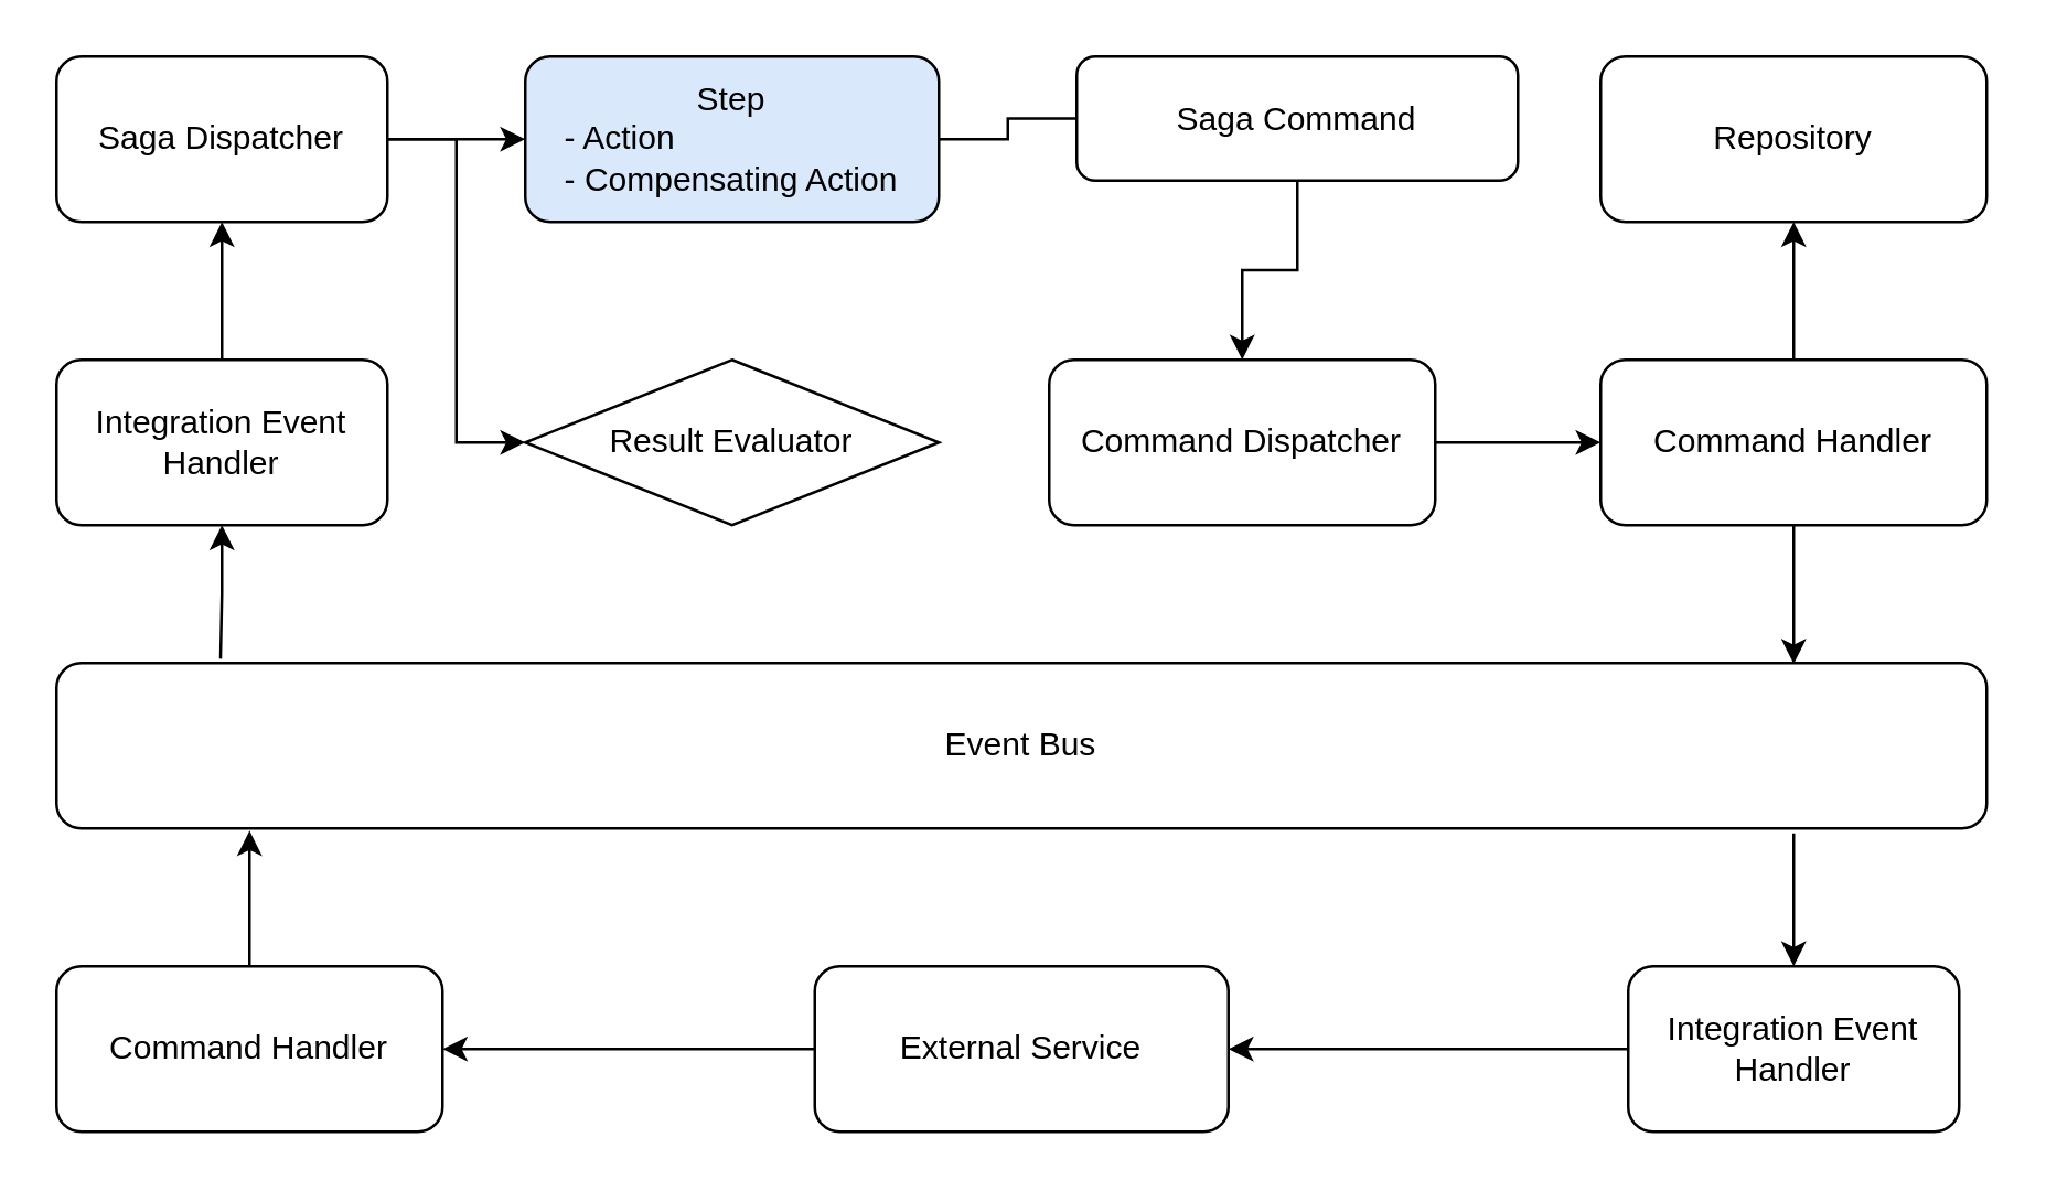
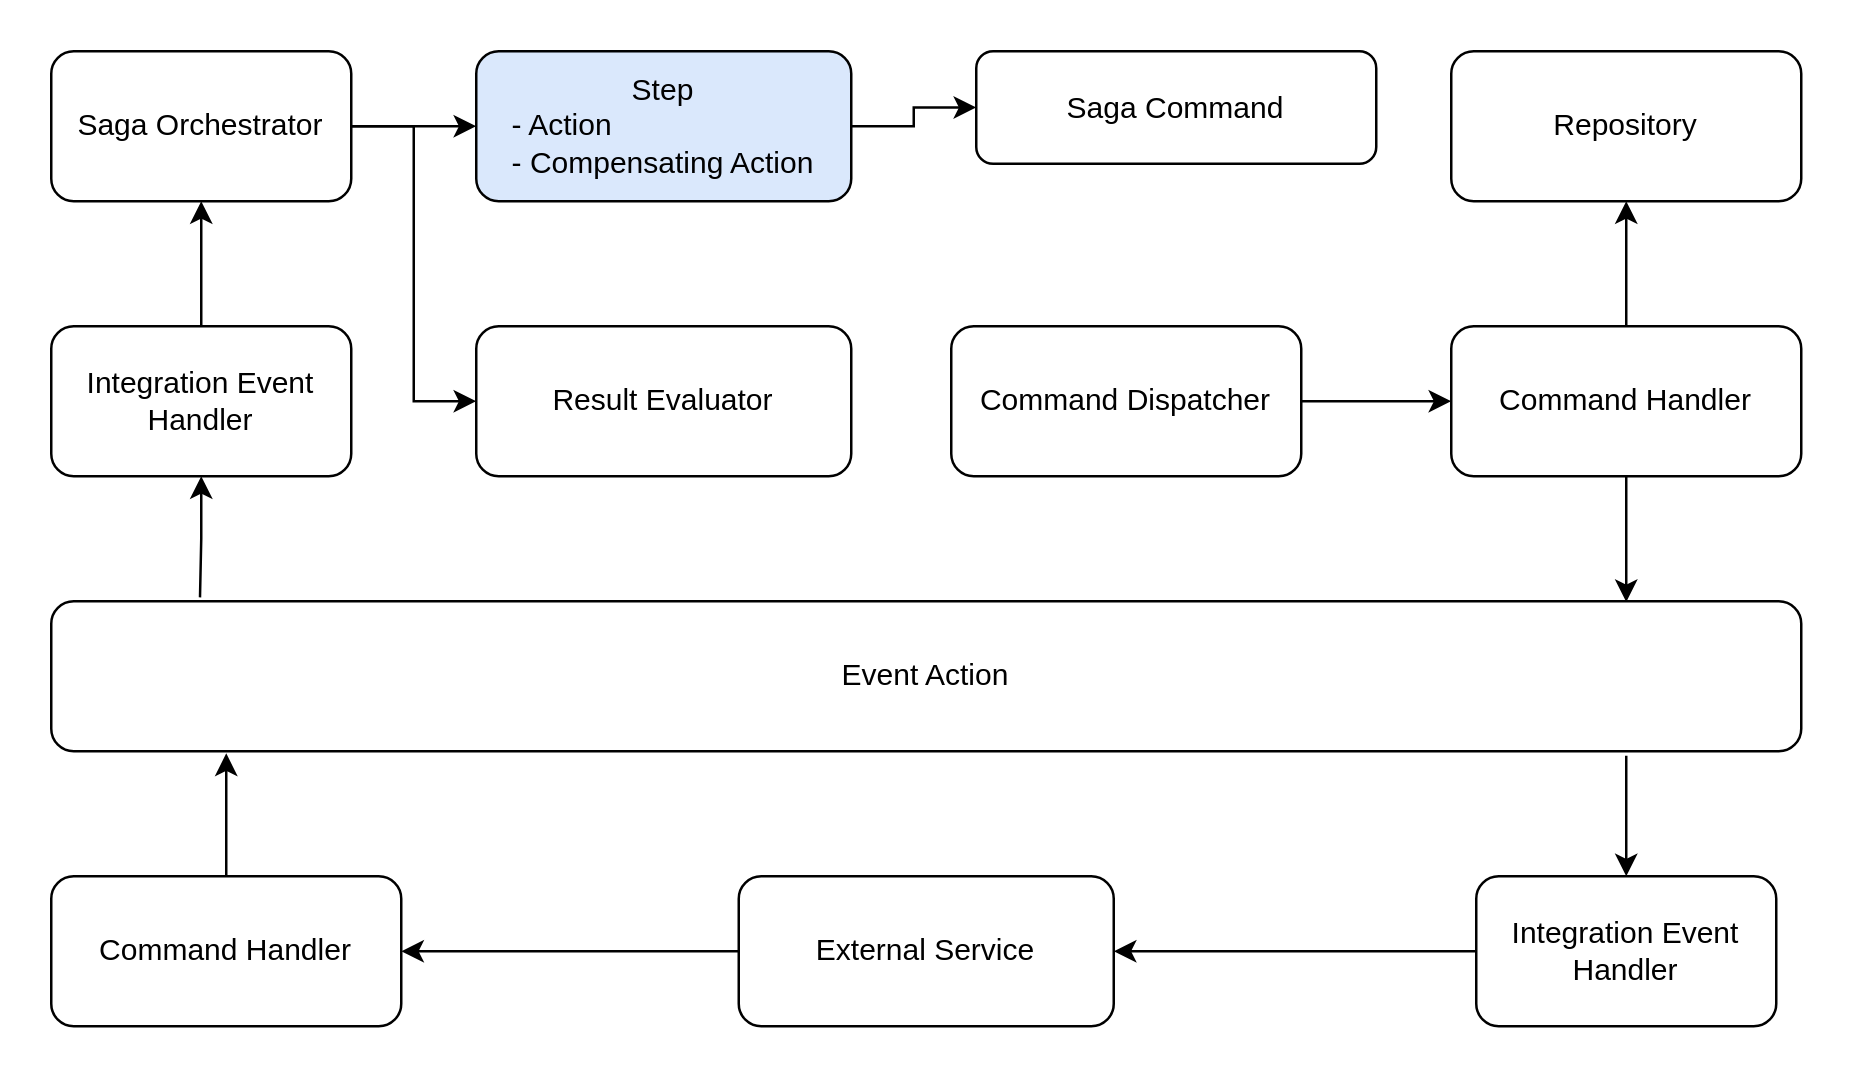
  <mxCell id="0" />
  <mxCell id="1" parent="0" />
  <mxCell id="2" style="edgeStyle=orthogonalEdgeStyle;rounded=0;orthogonalLoop=1;jettySize=auto;html=1;entryX=0;entryY=0.5;entryDx=0;entryDy=0;" edge="1" parent="1" source="4" target="14"><mxGeometry relative="1" as="geometry" /></mxCell>
  <mxCell id="3" style="edgeStyle=orthogonalEdgeStyle;rounded=0;orthogonalLoop=1;jettySize=auto;html=1;entryX=0;entryY=0.5;entryDx=0;entryDy=0;" edge="1" parent="1" source="4" target="16"><mxGeometry relative="1" as="geometry" /></mxCell>
- <mxCell id="4" value="Saga Dispatcher" style="rounded=1;whiteSpace=wrap;html=1;" vertex="1" parent="1"><mxGeometry x="20" y="20" width="120" height="60" as="geometry" /></mxCell>
+ <mxCell id="4" value="Saga Orchestrator" style="rounded=1;whiteSpace=wrap;html=1;" vertex="1" parent="1"><mxGeometry x="20" y="20" width="120" height="60" as="geometry" /></mxCell>
  <mxCell id="5" style="edgeStyle=orthogonalEdgeStyle;rounded=0;orthogonalLoop=1;jettySize=auto;html=1;entryX=0;entryY=0.5;entryDx=0;entryDy=0;" edge="1" parent="1" source="6" target="9"><mxGeometry relative="1" as="geometry" /></mxCell>
  <mxCell id="6" value="Command Dispatcher" style="rounded=1;whiteSpace=wrap;html=1;" vertex="1" parent="1"><mxGeometry x="380" y="130" width="140" height="60" as="geometry" /></mxCell>
  <mxCell id="7" style="edgeStyle=orthogonalEdgeStyle;rounded=0;orthogonalLoop=1;jettySize=auto;html=1;entryX=0.5;entryY=1;entryDx=0;entryDy=0;" edge="1" parent="1" source="9" target="15"><mxGeometry relative="1" as="geometry" /></mxCell>
  <mxCell id="8" style="edgeStyle=orthogonalEdgeStyle;rounded=0;orthogonalLoop=1;jettySize=auto;html=1;entryX=0.9;entryY=0.005;entryDx=0;entryDy=0;entryPerimeter=0;" edge="1" parent="1" source="9" target="10"><mxGeometry relative="1" as="geometry" /></mxCell>
  <mxCell id="9" value="Command Handler" style="rounded=1;whiteSpace=wrap;html=1;" vertex="1" parent="1"><mxGeometry x="580" y="130" width="140" height="60" as="geometry" /></mxCell>
- <mxCell id="10" value="Event Bus" style="rounded=1;whiteSpace=wrap;html=1;" vertex="1" parent="1"><mxGeometry x="20" y="240" width="700" height="60" as="geometry" /></mxCell>
- <mxCell id="11" style="edgeStyle=orthogonalEdgeStyle;rounded=0;orthogonalLoop=1;jettySize=auto;html=1;entryX=0.5;entryY=0;entryDx=0;entryDy=0;" edge="1" parent="1" source="12" target="6"><mxGeometry relative="1" as="geometry" /></mxCell>
+ <mxCell id="10" value="Event Action" style="rounded=1;whiteSpace=wrap;html=1;" vertex="1" parent="1"><mxGeometry x="20" y="240" width="700" height="60" as="geometry" /></mxCell>
  <mxCell id="12" value="Saga Command" style="rounded=1;whiteSpace=wrap;html=1;" vertex="1" parent="1"><mxGeometry x="390" y="20" width="160" height="45" as="geometry" /></mxCell>
- <mxCell id="13" style="edgeStyle=orthogonalEdgeStyle;rounded=0;orthogonalLoop=1;jettySize=auto;html=1;entryX=0;entryY=0.5;entryDx=0;entryDy=0;endArrow=none;" edge="1" parent="1" source="14" target="12"><mxGeometry relative="1" as="geometry" /></mxCell>
+ <mxCell id="13" style="edgeStyle=orthogonalEdgeStyle;rounded=0;orthogonalLoop=1;jettySize=auto;html=1;entryX=0;entryY=0.5;entryDx=0;entryDy=0;" edge="1" parent="1" source="14" target="12"><mxGeometry relative="1" as="geometry" /></mxCell>
  <mxCell id="14" value="Step&lt;br&gt;&lt;div style=&quot;text-align: left&quot;&gt;&lt;span&gt;- Action&lt;/span&gt;&lt;/div&gt;&lt;div style=&quot;text-align: left&quot;&gt;&lt;span&gt;- Compensating Action&lt;/span&gt;&lt;/div&gt;" style="rounded=1;whiteSpace=wrap;html=1;fillColor=#dae8fc;" vertex="1" parent="1"><mxGeometry x="190" y="20" width="150" height="60" as="geometry" /></mxCell>
  <mxCell id="15" value="Repository" style="rounded=1;whiteSpace=wrap;html=1;" vertex="1" parent="1"><mxGeometry x="580" y="20" width="140" height="60" as="geometry" /></mxCell>
- <mxCell id="16" value="Result Evaluator" style="rhombus;whiteSpace=wrap;html=1;" vertex="1" parent="1"><mxGeometry x="190" y="130" width="150" height="60" as="geometry" /></mxCell>
+ <mxCell id="16" value="Result Evaluator" style="rounded=1;whiteSpace=wrap;html=1;" vertex="1" parent="1"><mxGeometry x="190" y="130" width="150" height="60" as="geometry" /></mxCell>
  <mxCell id="17" style="edgeStyle=orthogonalEdgeStyle;rounded=0;orthogonalLoop=1;jettySize=auto;html=1;entryX=0.5;entryY=1;entryDx=0;entryDy=0;" edge="1" parent="1" source="19" target="4"><mxGeometry relative="1" as="geometry" /></mxCell>
  <mxCell id="18" style="edgeStyle=orthogonalEdgeStyle;rounded=0;orthogonalLoop=1;jettySize=auto;html=1;entryX=0.085;entryY=-0.026;entryDx=0;entryDy=0;entryPerimeter=0;endArrow=none;endFill=0;startArrow=classic;startFill=1;" edge="1" parent="1" source="19" target="10"><mxGeometry relative="1" as="geometry" /></mxCell>
  <mxCell id="19" value="Integration Event Handler" style="rounded=1;whiteSpace=wrap;html=1;" vertex="1" parent="1"><mxGeometry x="20" y="130" width="120" height="60" as="geometry" /></mxCell>
  <mxCell id="20" style="edgeStyle=orthogonalEdgeStyle;rounded=0;orthogonalLoop=1;jettySize=auto;html=1;entryX=1;entryY=0.5;entryDx=0;entryDy=0;startArrow=none;startFill=0;endArrow=classic;endFill=1;" edge="1" parent="1" source="22" target="24"><mxGeometry relative="1" as="geometry" /></mxCell>
  <mxCell id="21" style="edgeStyle=orthogonalEdgeStyle;rounded=0;orthogonalLoop=1;jettySize=auto;html=1;entryX=0.9;entryY=1.03;entryDx=0;entryDy=0;entryPerimeter=0;startArrow=classic;startFill=1;endArrow=none;endFill=0;" edge="1" parent="1" source="22" target="10"><mxGeometry relative="1" as="geometry" /></mxCell>
  <mxCell id="22" value="Integration Event Handler" style="rounded=1;whiteSpace=wrap;html=1;" vertex="1" parent="1"><mxGeometry x="590" y="350" width="120" height="60" as="geometry" /></mxCell>
  <mxCell id="23" style="edgeStyle=orthogonalEdgeStyle;rounded=0;orthogonalLoop=1;jettySize=auto;html=1;startArrow=none;startFill=0;endArrow=classic;endFill=1;" edge="1" parent="1" source="24" target="26"><mxGeometry relative="1" as="geometry" /></mxCell>
  <mxCell id="24" value="External Service" style="rounded=1;whiteSpace=wrap;html=1;" vertex="1" parent="1"><mxGeometry x="295" y="350" width="150" height="60" as="geometry" /></mxCell>
  <mxCell id="25" style="edgeStyle=orthogonalEdgeStyle;rounded=0;orthogonalLoop=1;jettySize=auto;html=1;entryX=0.1;entryY=1.014;entryDx=0;entryDy=0;entryPerimeter=0;startArrow=none;startFill=0;endArrow=classic;endFill=1;" edge="1" parent="1" source="26" target="10"><mxGeometry relative="1" as="geometry" /></mxCell>
  <mxCell id="26" value="Command Handler" style="rounded=1;whiteSpace=wrap;html=1;" vertex="1" parent="1"><mxGeometry x="20" y="350" width="140" height="60" as="geometry" /></mxCell>
